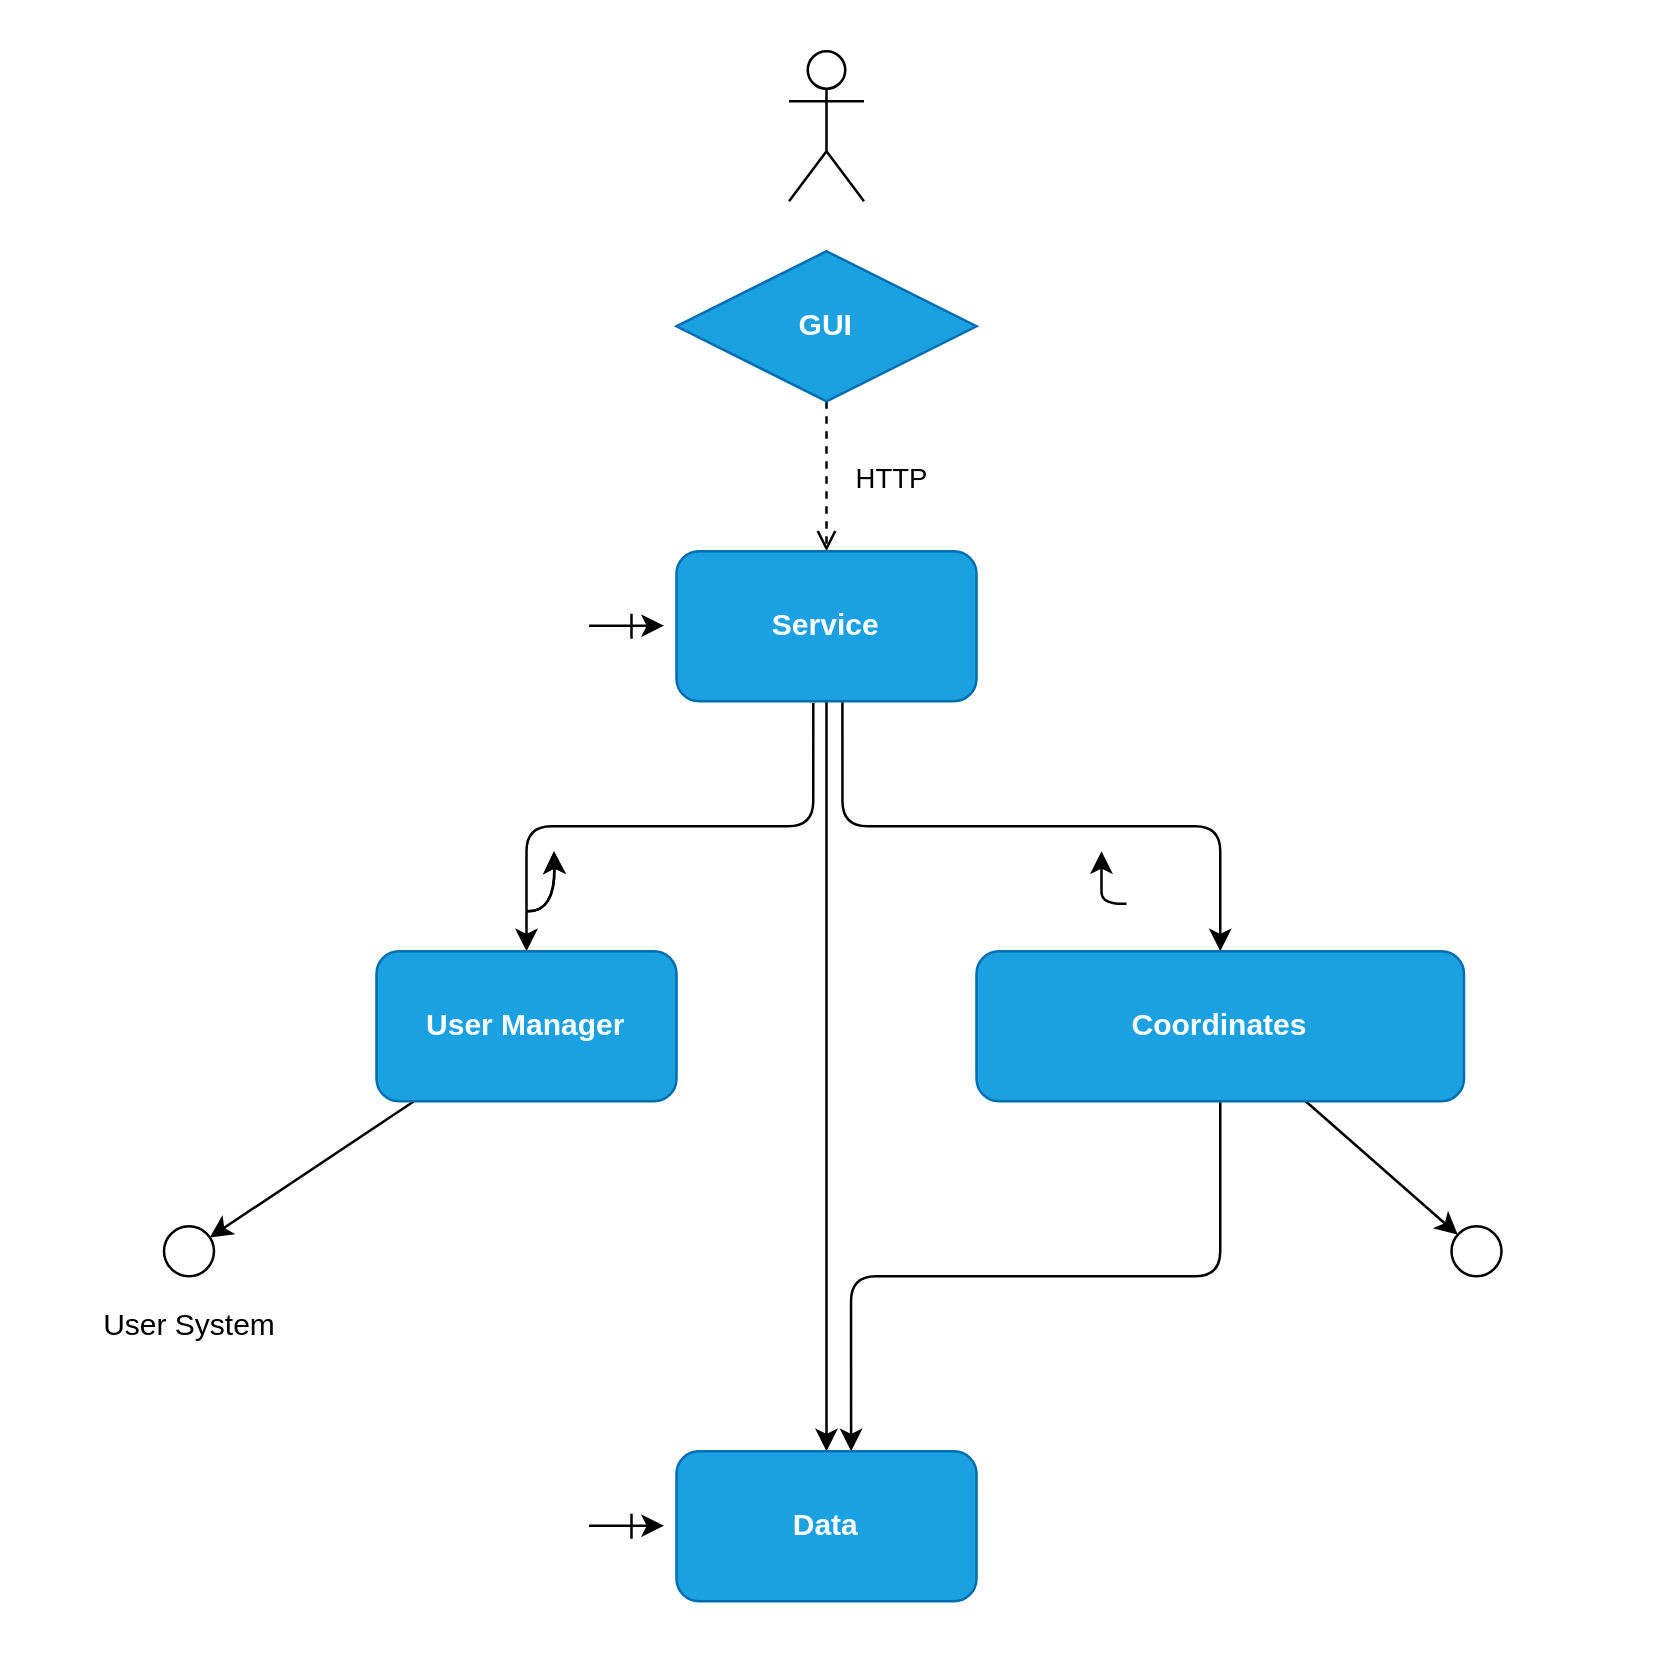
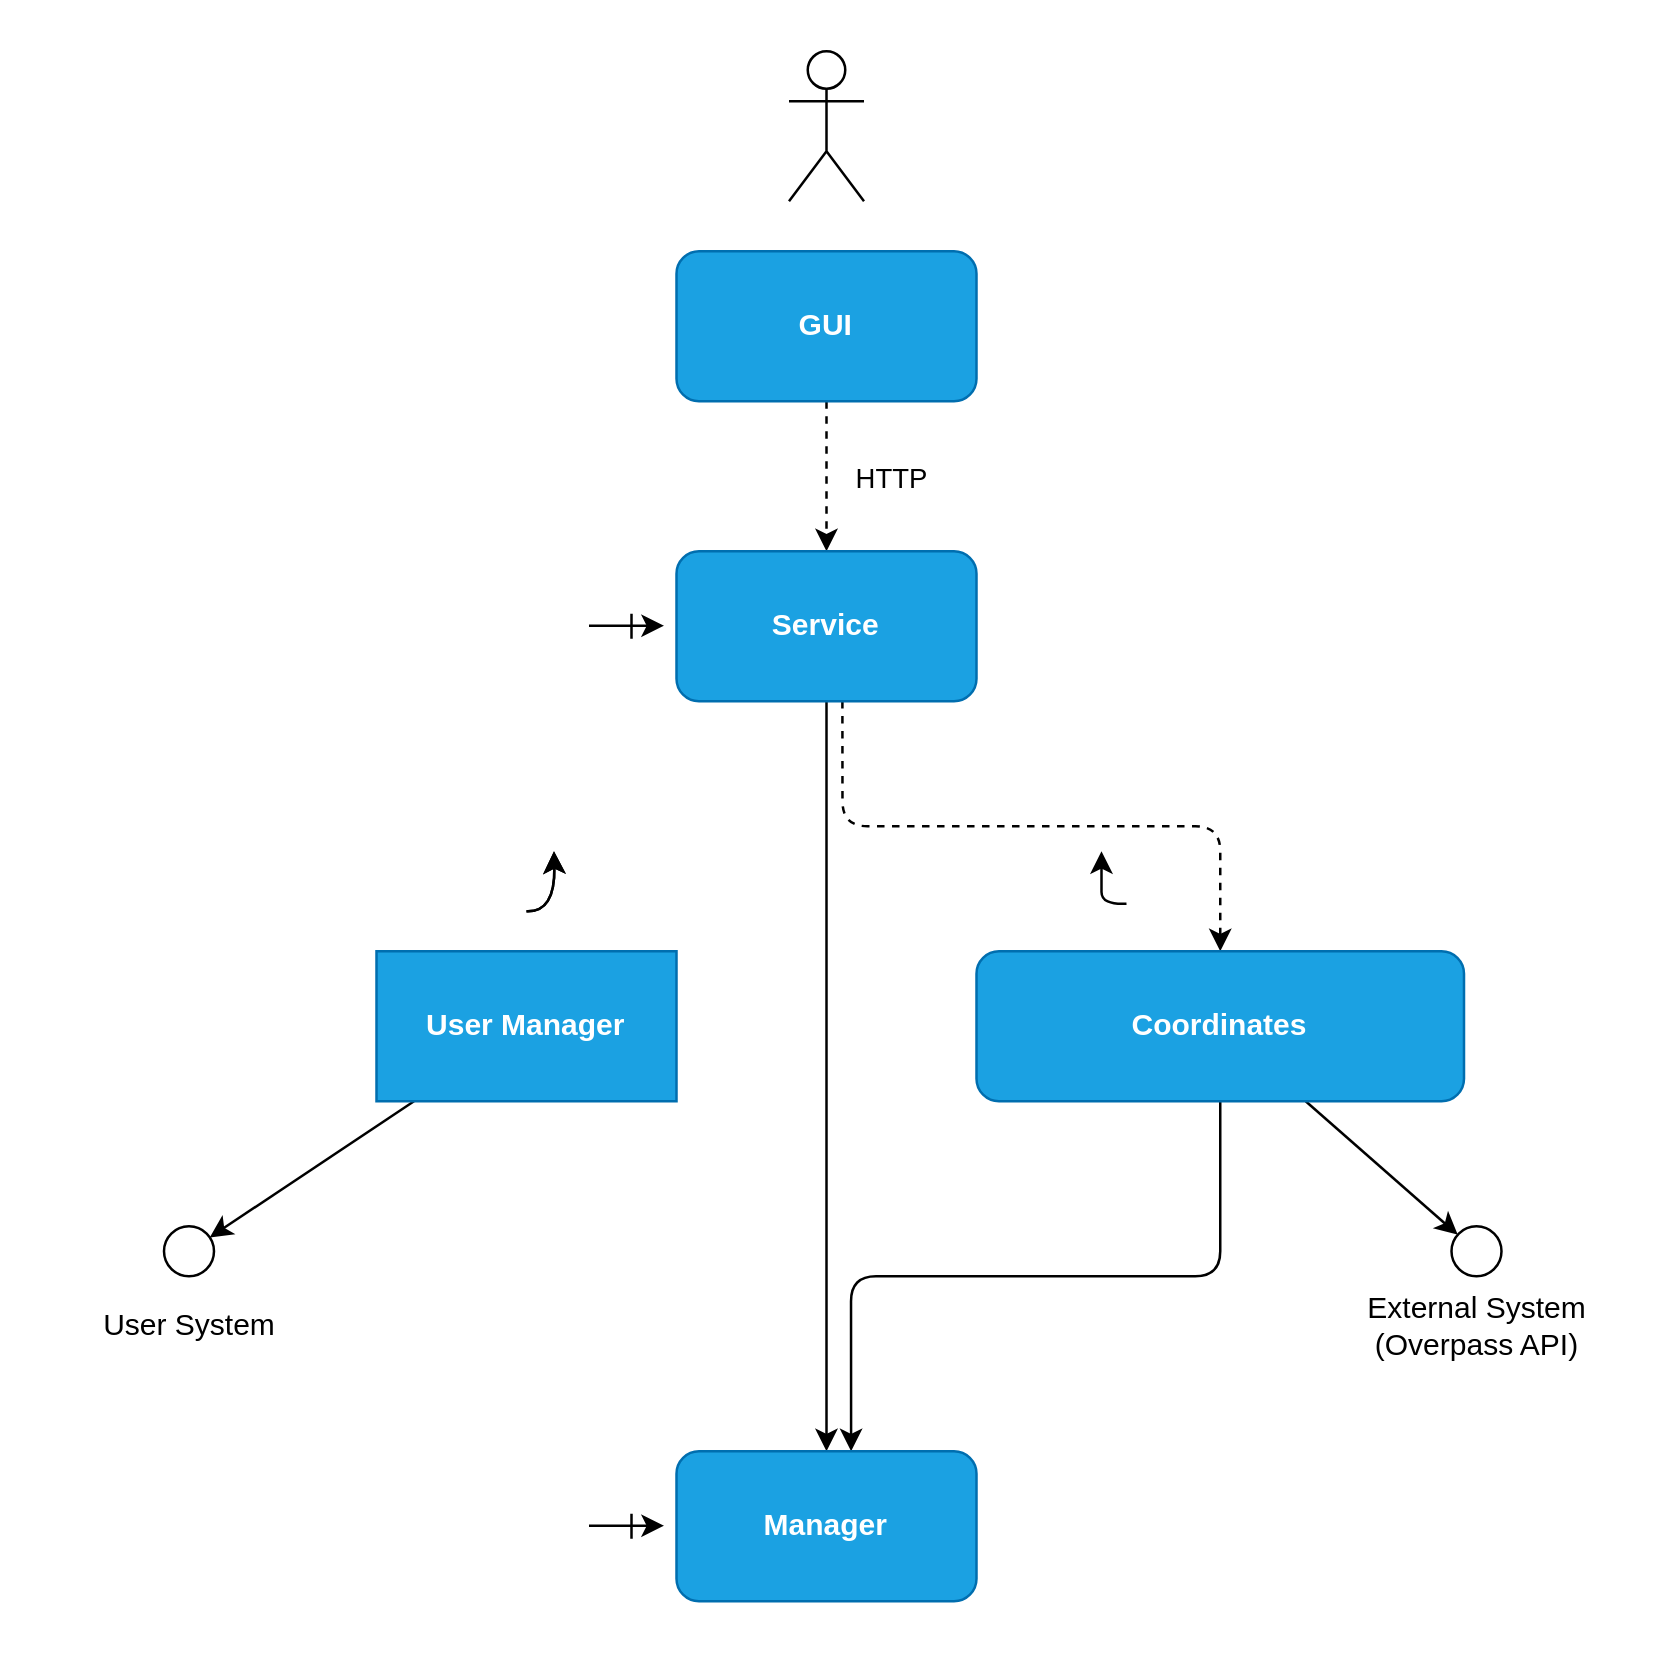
  <mxCell id="0" />
  <mxCell id="1" parent="0" />
  <mxCell id="2" value="" style="shape=umlActor;verticalLabelPosition=bottom;verticalAlign=top;html=1;outlineConnect=0;" parent="1" vertex="1"><mxGeometry x="315" y="20" width="30" height="60" as="geometry" /></mxCell>
- <mxCell id="3" style="edgeStyle=orthogonalEdgeStyle;rounded=0;orthogonalLoop=1;jettySize=auto;html=1;dashed=1;endArrow=open;" parent="1" source="5" target="9" edge="1"><mxGeometry relative="1" as="geometry" /></mxCell>
+ <mxCell id="3" style="edgeStyle=orthogonalEdgeStyle;rounded=0;orthogonalLoop=1;jettySize=auto;html=1;dashed=1;" parent="1" source="5" target="9" edge="1"><mxGeometry relative="1" as="geometry" /></mxCell>
  <mxCell id="4" value="HTTP" style="edgeLabel;html=1;align=center;verticalAlign=middle;resizable=0;points=[];" parent="3" vertex="1" connectable="0"><mxGeometry x="0.004" y="-1" relative="1" as="geometry"><mxPoint x="26" as="offset" /></mxGeometry></mxCell>
- <mxCell id="5" value="GUI" style="rhombus;whiteSpace=wrap;html=1;fillColor=#1ba1e2;strokeColor=#006EAF;fontColor=#ffffff;fontStyle=1;" parent="1" vertex="1"><mxGeometry x="270" y="100" width="120" height="60" as="geometry" /></mxCell>
- <mxCell id="6" style="rounded=1;orthogonalLoop=1;jettySize=auto;html=1;edgeStyle=orthogonalEdgeStyle;exitX=0.456;exitY=1.01;exitDx=0;exitDy=0;exitPerimeter=0;" parent="1" source="9" target="13" edge="1"><mxGeometry relative="1" as="geometry" /></mxCell>
- <mxCell id="7" style="edgeStyle=orthogonalEdgeStyle;rounded=1;orthogonalLoop=1;jettySize=auto;html=1;exitX=0.553;exitY=0.999;exitDx=0;exitDy=0;exitPerimeter=0;" parent="1" source="9" target="17" edge="1"><mxGeometry relative="1" as="geometry" /></mxCell>
+ <mxCell id="5" value="GUI" style="rounded=1;whiteSpace=wrap;html=1;fillColor=#1ba1e2;strokeColor=#006EAF;fontColor=#ffffff;fontStyle=1" parent="1" vertex="1"><mxGeometry x="270" y="100" width="120" height="60" as="geometry" /></mxCell>
+ <mxCell id="7" style="edgeStyle=orthogonalEdgeStyle;rounded=1;orthogonalLoop=1;jettySize=auto;html=1;exitX=0.553;exitY=0.999;exitDx=0;exitDy=0;exitPerimeter=0;dashed=1;" parent="1" source="9" target="17" edge="1"><mxGeometry relative="1" as="geometry" /></mxCell>
  <mxCell id="8" style="edgeStyle=orthogonalEdgeStyle;rounded=0;orthogonalLoop=1;jettySize=auto;html=1;" parent="1" source="9" target="20" edge="1"><mxGeometry relative="1" as="geometry" /></mxCell>
  <mxCell id="9" value="Service" style="rounded=1;whiteSpace=wrap;html=1;fillColor=#1ba1e2;strokeColor=#006EAF;fontColor=#ffffff;fontStyle=1" parent="1" vertex="1"><mxGeometry x="270" y="220" width="120" height="60" as="geometry" /></mxCell>
  <mxCell id="10" value="" style="endArrow=classic;html=1;rounded=0;" parent="1" edge="1"><mxGeometry width="50" height="50" relative="1" as="geometry"><mxPoint x="235" y="249.8" as="sourcePoint" /><mxPoint x="265" y="249.8" as="targetPoint" /></mxGeometry></mxCell>
  <mxCell id="11" value="" style="endArrow=none;html=1;rounded=0;" parent="1" edge="1"><mxGeometry width="50" height="50" relative="1" as="geometry"><mxPoint x="252" y="255" as="sourcePoint" /><mxPoint x="252" y="245" as="targetPoint" /></mxGeometry></mxCell>
  <mxCell id="12" style="rounded=0;orthogonalLoop=1;jettySize=auto;html=1;" parent="1" source="13" target="21" edge="1"><mxGeometry relative="1" as="geometry" /></mxCell>
- <mxCell id="13" value="User Manager" style="rounded=1;whiteSpace=wrap;html=1;fillColor=#1ba1e2;strokeColor=#006EAF;fontColor=#ffffff;fontStyle=1" parent="1" vertex="1"><mxGeometry x="150" y="380" width="120" height="60" as="geometry" /></mxCell>
+ <mxCell id="13" value="User Manager" style="whiteSpace=wrap;html=1;fillColor=#1ba1e2;strokeColor=#006EAF;fontColor=#ffffff;fontStyle=1;rounded=0;" parent="1" vertex="1"><mxGeometry x="150" y="380" width="120" height="60" as="geometry" /></mxCell>
  <mxCell id="14" value="" style="endArrow=classic;html=1;rounded=0;edgeStyle=orthogonalEdgeStyle;curved=1;" parent="1" edge="1"><mxGeometry width="50" height="50" relative="1" as="geometry"><mxPoint x="210" y="364" as="sourcePoint" /><mxPoint x="221" y="340" as="targetPoint" /></mxGeometry></mxCell>
  <mxCell id="15" style="edgeStyle=orthogonalEdgeStyle;rounded=1;orthogonalLoop=1;jettySize=auto;html=1;entryX=0.582;entryY=0;entryDx=0;entryDy=0;entryPerimeter=0;" parent="1" source="17" target="20" edge="1"><mxGeometry relative="1" as="geometry" /></mxCell>
  <mxCell id="16" style="rounded=0;orthogonalLoop=1;jettySize=auto;html=1;" edge="1" parent="1" source="17" target="25"><mxGeometry relative="1" as="geometry" /></mxCell>
  <mxCell id="17" value="Coordinates" style="rounded=1;whiteSpace=wrap;html=1;fillColor=#1ba1e2;strokeColor=#006EAF;fontColor=#ffffff;fontStyle=1" parent="1" vertex="1"><mxGeometry x="390" y="380" width="195" height="60" as="geometry" /></mxCell>
  <mxCell id="18" value="" style="endArrow=classic;html=1;rounded=0;edgeStyle=orthogonalEdgeStyle;curved=1;" parent="1" edge="1"><mxGeometry width="50" height="50" relative="1" as="geometry"><mxPoint x="450" y="361" as="sourcePoint" /><mxPoint x="440" y="340" as="targetPoint" /></mxGeometry></mxCell>
  <mxCell id="19" value="" style="endArrow=classic;html=1;rounded=0;edgeStyle=orthogonalEdgeStyle;curved=1;" parent="1" edge="1"><mxGeometry width="50" height="50" relative="1" as="geometry"><mxPoint x="210" y="364" as="sourcePoint" /><mxPoint x="221" y="340" as="targetPoint" /></mxGeometry></mxCell>
- <mxCell id="20" value="Data" style="rounded=1;whiteSpace=wrap;html=1;fillColor=#1ba1e2;strokeColor=#006EAF;fontColor=#ffffff;fontStyle=1" parent="1" vertex="1"><mxGeometry x="270" y="580" width="120" height="60" as="geometry" /></mxCell>
+ <mxCell id="20" value="Manager" style="rounded=1;whiteSpace=wrap;html=1;fillColor=#1ba1e2;strokeColor=#006EAF;fontColor=#ffffff;fontStyle=1" parent="1" vertex="1"><mxGeometry x="270" y="580" width="120" height="60" as="geometry" /></mxCell>
  <mxCell id="21" value="" style="ellipse;whiteSpace=wrap;html=1;aspect=fixed;" parent="1" vertex="1"><mxGeometry x="65" y="490" width="20" height="20" as="geometry" /></mxCell>
  <mxCell id="22" value="User System" style="text;html=1;align=center;verticalAlign=middle;resizable=0;points=[];autosize=1;strokeColor=none;fillColor=none;" parent="1" vertex="1"><mxGeometry x="20" y="515" width="110" height="30" as="geometry" /></mxCell>
  <mxCell id="23" value="" style="endArrow=classic;html=1;rounded=0;" parent="1" edge="1"><mxGeometry width="50" height="50" relative="1" as="geometry"><mxPoint x="235" y="609.8" as="sourcePoint" /><mxPoint x="265" y="609.8" as="targetPoint" /></mxGeometry></mxCell>
  <mxCell id="24" value="" style="endArrow=none;html=1;rounded=0;" parent="1" edge="1"><mxGeometry width="50" height="50" relative="1" as="geometry"><mxPoint x="252" y="615" as="sourcePoint" /><mxPoint x="252" y="605" as="targetPoint" /></mxGeometry></mxCell>
  <mxCell id="25" value="" style="ellipse;whiteSpace=wrap;html=1;aspect=fixed;" vertex="1" parent="1"><mxGeometry x="580" y="490" width="20" height="20" as="geometry" /></mxCell>
+ <mxCell id="26" value="&lt;div&gt;External System&lt;/div&gt;&lt;div&gt;(Overpass API)&lt;br&gt;&lt;/div&gt;" style="text;html=1;align=center;verticalAlign=middle;resizable=0;points=[];autosize=1;strokeColor=none;fillColor=none;" vertex="1" parent="1"><mxGeometry x="535" y="510" width="110" height="40" as="geometry" /></mxCell>
